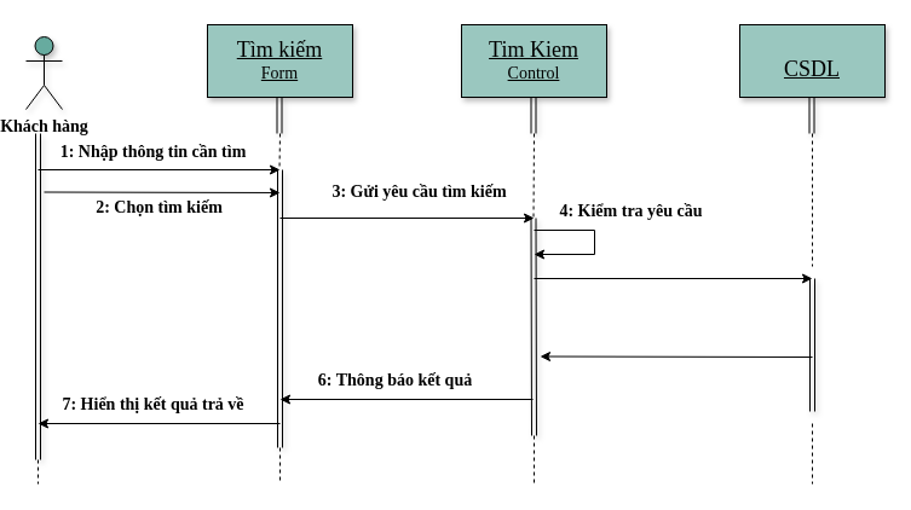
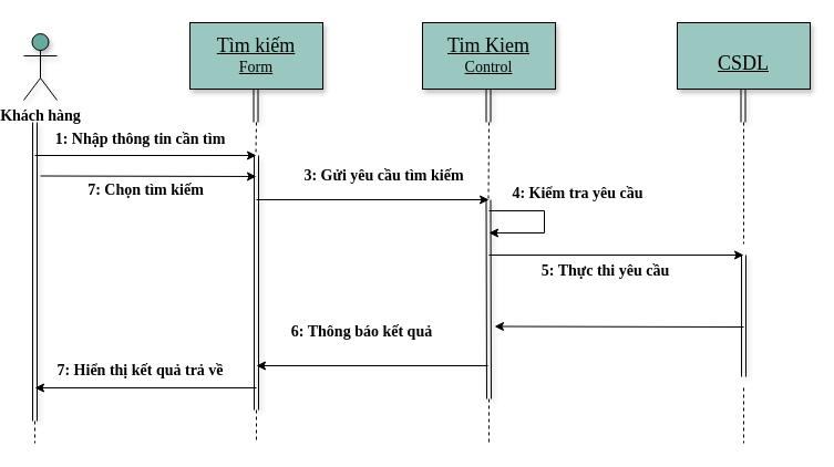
  <mxCell id="0" />
  <mxCell id="1" parent="0" />
  <mxCell id="2" value="&lt;font face=&quot;Times New Roman&quot;&gt;&lt;span style=&quot;font-size: 14px;&quot;&gt;&lt;b&gt;Khách hàng&lt;/b&gt;&lt;/span&gt;&lt;/font&gt;" style="shape=umlActor;verticalLabelPosition=bottom;verticalAlign=top;html=1;outlineConnect=0;fillColor=#67AB9F;shadow=1;" vertex="1" parent="1"><mxGeometry x="20" y="30" width="30" height="60" as="geometry" /></mxCell>
  <mxCell id="3" value="&lt;font style=&quot;&quot; face=&quot;Times New Roman&quot;&gt;&lt;u style=&quot;&quot;&gt;&lt;font style=&quot;font-size: 18px;&quot;&gt;Tìm kiếm&lt;br&gt;&lt;/font&gt;&lt;span style=&quot;font-size: 14px;&quot;&gt;Form&lt;/span&gt;&lt;/u&gt;&lt;/font&gt;" style="rounded=0;whiteSpace=wrap;html=1;align=center;fillColor=#9AC7BF;shadow=1;" vertex="1" parent="1"><mxGeometry x="170" y="20" width="120" height="60" as="geometry" /></mxCell>
  <mxCell id="4" value="" style="shape=link;html=1;rounded=0;fillColor=#9AC7BF;shadow=1;" edge="1" parent="1"><mxGeometry width="100" relative="1" as="geometry"><mxPoint x="30" y="110" as="sourcePoint" /><mxPoint x="30" y="380" as="targetPoint" /></mxGeometry></mxCell>
  <mxCell id="5" value="" style="shape=link;html=1;rounded=0;shadow=1;" edge="1" parent="1"><mxGeometry width="100" relative="1" as="geometry"><mxPoint x="230" y="140" as="sourcePoint" /><mxPoint x="230" y="370" as="targetPoint" /></mxGeometry></mxCell>
  <mxCell id="6" value="" style="shape=link;html=1;rounded=0;shadow=1;" edge="1" parent="1"><mxGeometry width="100" relative="1" as="geometry"><mxPoint x="229.5" y="80" as="sourcePoint" /><mxPoint x="229.5" y="110" as="targetPoint" /></mxGeometry></mxCell>
  <mxCell id="7" value="" style="endArrow=classic;html=1;rounded=0;" edge="1" parent="1"><mxGeometry width="50" height="50" relative="1" as="geometry"><mxPoint x="30" y="140" as="sourcePoint" /><mxPoint x="230" y="140" as="targetPoint" /></mxGeometry></mxCell>
  <mxCell id="8" value="" style="shape=link;html=1;rounded=0;shadow=1;" edge="1" parent="1"><mxGeometry width="100" relative="1" as="geometry"><mxPoint x="439.5" y="180" as="sourcePoint" /><mxPoint x="440" y="360" as="targetPoint" /></mxGeometry></mxCell>
  <mxCell id="9" value="&lt;u style=&quot;font-family: &amp;quot;Times New Roman&amp;quot;;&quot;&gt;&lt;font style=&quot;font-size: 18px;&quot;&gt;Tim Kiem&lt;br&gt;&lt;/font&gt;&lt;/u&gt;&lt;span style=&quot;font-size: 14px;&quot;&gt;&lt;font face=&quot;Times New Roman&quot;&gt;&lt;u&gt;Control&lt;/u&gt;&lt;/font&gt;&lt;/span&gt;" style="rounded=0;whiteSpace=wrap;html=1;fillColor=#9AC7BF;shadow=1;" vertex="1" parent="1"><mxGeometry x="380" y="20" width="120" height="60" as="geometry" /></mxCell>
  <mxCell id="10" value="" style="endArrow=classic;html=1;rounded=0;" edge="1" parent="1"><mxGeometry width="50" height="50" relative="1" as="geometry"><mxPoint x="230" y="180" as="sourcePoint" /><mxPoint x="440" y="180" as="targetPoint" /></mxGeometry></mxCell>
  <mxCell id="11" value="" style="endArrow=classic;html=1;rounded=0;" edge="1" parent="1"><mxGeometry width="50" height="50" relative="1" as="geometry"><mxPoint x="439" y="330" as="sourcePoint" /><mxPoint x="230" y="330" as="targetPoint" /></mxGeometry></mxCell>
  <mxCell id="12" value="" style="shape=link;html=1;rounded=0;shadow=1;" edge="1" parent="1"><mxGeometry width="100" relative="1" as="geometry"><mxPoint x="439.5" y="80" as="sourcePoint" /><mxPoint x="439.5" y="110" as="targetPoint" /></mxGeometry></mxCell>
  <mxCell id="13" value="&lt;br&gt;&lt;font face=&quot;Times New Roman&quot;&gt;&lt;span style=&quot;font-size: 18px;&quot;&gt;&lt;u&gt;CSDL&lt;/u&gt;&lt;/span&gt;&lt;/font&gt;" style="rounded=0;whiteSpace=wrap;html=1;fillColor=#9AC7BF;shadow=1;" vertex="1" parent="1"><mxGeometry x="610" y="20" width="120" height="60" as="geometry" /></mxCell>
  <mxCell id="14" value="" style="shape=link;html=1;rounded=0;shadow=1;" edge="1" parent="1"><mxGeometry width="100" relative="1" as="geometry"><mxPoint x="669.5" y="80" as="sourcePoint" /><mxPoint x="669.5" y="110" as="targetPoint" /></mxGeometry></mxCell>
  <mxCell id="15" value="" style="shape=link;html=1;rounded=0;shadow=1;" edge="1" parent="1"><mxGeometry width="100" relative="1" as="geometry"><mxPoint x="670" y="230" as="sourcePoint" /><mxPoint x="670" y="340" as="targetPoint" /></mxGeometry></mxCell>
  <mxCell id="16" value="" style="endArrow=classic;html=1;rounded=0;" edge="1" parent="1"><mxGeometry width="50" height="50" relative="1" as="geometry"><mxPoint x="440" y="230" as="sourcePoint" /><mxPoint x="670" y="230" as="targetPoint" /></mxGeometry></mxCell>
  <mxCell id="17" value="" style="endArrow=classic;html=1;rounded=0;" edge="1" parent="1"><mxGeometry width="50" height="50" relative="1" as="geometry"><mxPoint x="670" y="295" as="sourcePoint" /><mxPoint x="445" y="294.5" as="targetPoint" /></mxGeometry></mxCell>
  <mxCell id="18" value="" style="endArrow=none;html=1;rounded=0;" edge="1" parent="1"><mxGeometry width="50" height="50" relative="1" as="geometry"><mxPoint x="440" y="190" as="sourcePoint" /><mxPoint x="490" y="190" as="targetPoint" /></mxGeometry></mxCell>
  <mxCell id="19" value="" style="endArrow=none;html=1;rounded=0;" edge="1" parent="1"><mxGeometry width="50" height="50" relative="1" as="geometry"><mxPoint x="490" y="190" as="sourcePoint" /><mxPoint x="490" y="210" as="targetPoint" /></mxGeometry></mxCell>
  <mxCell id="20" value="" style="endArrow=classic;html=1;rounded=0;" edge="1" parent="1"><mxGeometry width="50" height="50" relative="1" as="geometry"><mxPoint x="490" y="210" as="sourcePoint" /><mxPoint x="440" y="210" as="targetPoint" /></mxGeometry></mxCell>
  <mxCell id="21" value="" style="endArrow=none;dashed=1;html=1;rounded=0;" edge="1" parent="1"><mxGeometry width="50" height="50" relative="1" as="geometry"><mxPoint x="30" y="380" as="sourcePoint" /><mxPoint x="30" y="400" as="targetPoint" /></mxGeometry></mxCell>
  <mxCell id="22" value="" style="endArrow=none;dashed=1;html=1;rounded=0;" edge="1" parent="1"><mxGeometry width="50" height="50" relative="1" as="geometry"><mxPoint x="230" y="370" as="sourcePoint" /><mxPoint x="230" y="400" as="targetPoint" /></mxGeometry></mxCell>
  <mxCell id="23" value="" style="endArrow=none;dashed=1;html=1;rounded=0;" edge="1" parent="1"><mxGeometry width="50" height="50" relative="1" as="geometry"><mxPoint x="670" y="350" as="sourcePoint" /><mxPoint x="670" y="400" as="targetPoint" /></mxGeometry></mxCell>
  <mxCell id="24" value="" style="endArrow=none;dashed=1;html=1;rounded=0;" edge="1" parent="1"><mxGeometry width="50" height="50" relative="1" as="geometry"><mxPoint x="670" y="110" as="sourcePoint" /><mxPoint x="670" y="220" as="targetPoint" /></mxGeometry></mxCell>
  <mxCell id="25" value="" style="endArrow=none;dashed=1;html=1;rounded=0;" edge="1" parent="1"><mxGeometry width="50" height="50" relative="1" as="geometry"><mxPoint x="440" y="110" as="sourcePoint" /><mxPoint x="439.5" y="180" as="targetPoint" /></mxGeometry></mxCell>
  <mxCell id="26" value="" style="endArrow=none;dashed=1;html=1;rounded=0;" edge="1" parent="1"><mxGeometry width="50" height="50" relative="1" as="geometry"><mxPoint x="230" y="110" as="sourcePoint" /><mxPoint x="229.5" y="140" as="targetPoint" /></mxGeometry></mxCell>
  <mxCell id="27" value="&lt;font style=&quot;font-size: 14px;&quot;&gt;&lt;b&gt;1: Nhập thông tin cần tìm&lt;/b&gt;&lt;/font&gt;" style="text;html=1;align=center;verticalAlign=middle;resizable=0;points=[];autosize=1;strokeColor=none;fillColor=none;fontSize=18;fontFamily=Times New Roman;" vertex="1" parent="1"><mxGeometry x="35" y="104" width="180" height="40" as="geometry" /></mxCell>
  <mxCell id="28" value="&lt;b&gt;3: Gửi yêu cầu tìm kiếm&lt;/b&gt;" style="text;html=1;align=center;verticalAlign=middle;resizable=0;points=[];autosize=1;strokeColor=none;fillColor=none;fontSize=14;fontFamily=Times New Roman;" vertex="1" parent="1"><mxGeometry x="260" y="144" width="170" height="30" as="geometry" /></mxCell>
  <mxCell id="29" value="&lt;b&gt;4: Kiểm tra yêu cầu&lt;/b&gt;" style="text;html=1;align=center;verticalAlign=middle;resizable=0;points=[];autosize=1;strokeColor=none;fillColor=none;fontSize=14;fontFamily=Times New Roman;" vertex="1" parent="1"><mxGeometry x="450" y="160" width="140" height="30" as="geometry" /></mxCell>
- <mxCell id="30" value="&lt;b&gt;6: Thông báo kết quả&lt;/b&gt;" style="text;html=1;align=center;verticalAlign=middle;resizable=0;points=[];autosize=1;strokeColor=none;fillColor=none;fontSize=14;fontFamily=Times New Roman;" vertex="1" parent="1"><mxGeometry x="250" y="300" width="150" height="30" as="geometry" /></mxCell>
+ <mxCell id="30" value="&lt;b&gt;6: Thông báo kết quả&lt;/b&gt;" style="text;html=1;align=center;verticalAlign=middle;resizable=0;points=[];autosize=1;strokeColor=none;fillColor=none;fontSize=14;fontFamily=Times New Roman;" vertex="1" parent="1"><mxGeometry x="250" y="285" width="150" height="30" as="geometry" /></mxCell>
  <mxCell id="31" value="" style="endArrow=classic;html=1;rounded=0;fontFamily=Times New Roman;fontSize=14;" edge="1" parent="1"><mxGeometry width="50" height="50" relative="1" as="geometry"><mxPoint x="230" y="350" as="sourcePoint" /><mxPoint x="30" y="350" as="targetPoint" /></mxGeometry></mxCell>
  <mxCell id="32" value="&lt;b&gt;7: Hiển thị kết quả trả về&lt;/b&gt;" style="text;html=1;align=center;verticalAlign=middle;resizable=0;points=[];autosize=1;strokeColor=none;fillColor=none;fontSize=14;fontFamily=Times New Roman;" vertex="1" parent="1"><mxGeometry x="40" y="320" width="170" height="30" as="geometry" /></mxCell>
+ <mxCell id="33" value="&lt;b&gt;5: Thực thi yêu cầu&lt;/b&gt;" style="text;html=1;align=center;verticalAlign=middle;resizable=0;points=[];autosize=1;strokeColor=none;fillColor=none;fontSize=14;fontFamily=Times New Roman;" vertex="1" parent="1"><mxGeometry x="475" y="230" width="140" height="30" as="geometry" /></mxCell>
  <mxCell id="34" value="" style="endArrow=none;dashed=1;html=1;rounded=0;" edge="1" parent="1"><mxGeometry width="50" height="50" relative="1" as="geometry"><mxPoint x="440" y="360" as="sourcePoint" /><mxPoint x="440" y="400" as="targetPoint" /></mxGeometry></mxCell>
  <mxCell id="35" value="" style="endArrow=classic;html=1;rounded=0;" edge="1" parent="1"><mxGeometry width="50" height="50" relative="1" as="geometry"><mxPoint x="35" y="158.5" as="sourcePoint" /><mxPoint x="230" y="159" as="targetPoint" /></mxGeometry></mxCell>
- <mxCell id="36" value="&lt;font style=&quot;font-size: 14px;&quot;&gt;&lt;b&gt;2: Chọn tìm kiếm&lt;/b&gt;&lt;/font&gt;" style="text;html=1;align=center;verticalAlign=middle;resizable=0;points=[];autosize=1;strokeColor=none;fillColor=none;fontSize=18;fontFamily=Times New Roman;" vertex="1" parent="1"><mxGeometry x="65" y="150" width="130" height="40" as="geometry" /></mxCell>
+ <mxCell id="36" value="&lt;font style=&quot;font-size: 14px;&quot;&gt;&lt;b&gt;7: Chọn tìm kiếm&lt;/b&gt;&lt;/font&gt;" style="text;html=1;align=center;verticalAlign=middle;resizable=0;points=[];autosize=1;strokeColor=none;fillColor=none;fontSize=18;fontFamily=Times New Roman;" vertex="1" parent="1"><mxGeometry x="65" y="150" width="130" height="40" as="geometry" /></mxCell>
